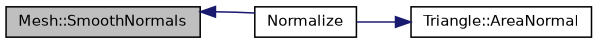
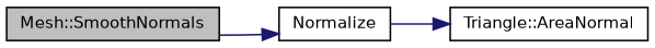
  digraph {
    rankdir=LR
    node [color=black fillcolor=white fontname=Helvetica fontsize=10 shape=record style=filled]
    edge [color=midnightblue fontname=Helvetica fontsize=10 labelfontname=Helvetica labelfontsize=10 style=solid]
    n1 [fillcolor=grey75 fontcolor=black height=0.2 label="Mesh::SmoothNormals" width=0.4]
    n2 [height=0.2 label=Normalize width=0.4]
    n3 [height=0.2 label="Triangle::AreaNormal" width=0.4]
-   n2 -> n1
+   n1 -> n2
    n2 -> n3
  }
